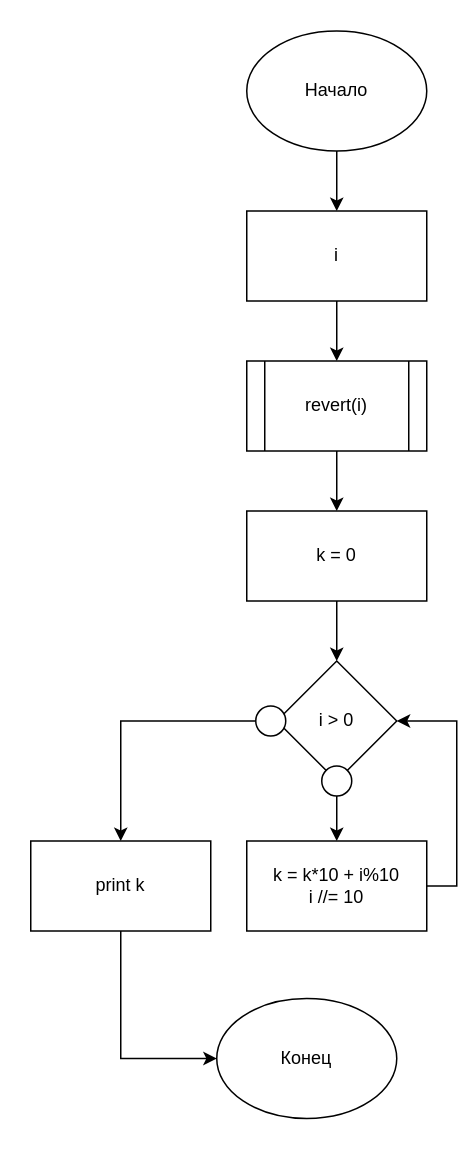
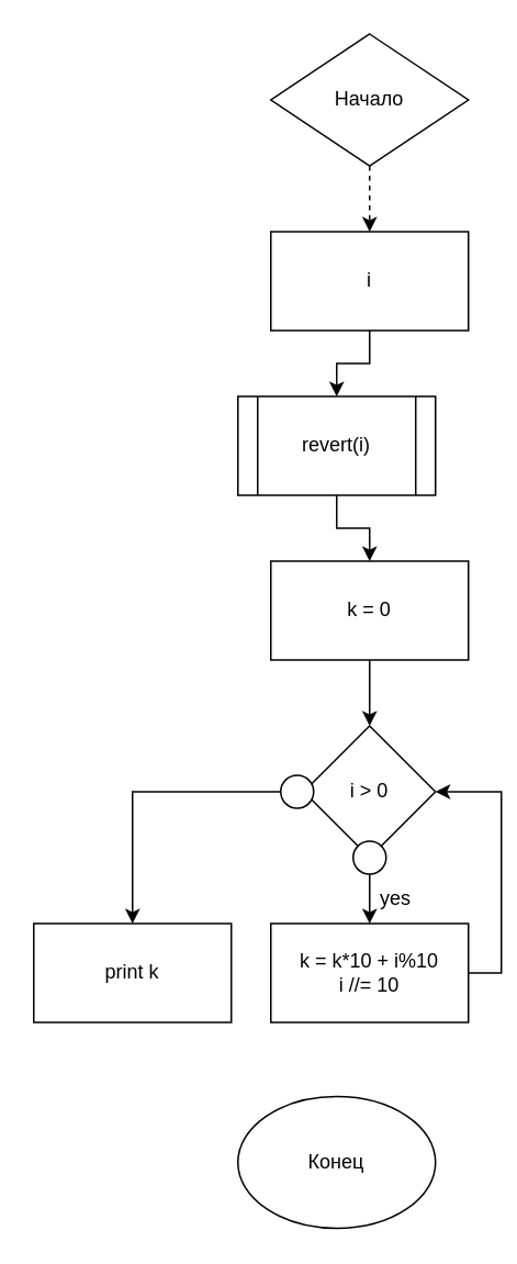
  <mxCell id="0" />
  <mxCell id="1" parent="0" />
- <mxCell id="2" value="" style="edgeStyle=orthogonalEdgeStyle;rounded=0;orthogonalLoop=1;jettySize=auto;html=1;" edge="1" parent="1" source="3" target="5"><mxGeometry relative="1" as="geometry" /></mxCell>
- <mxCell id="3" value="Начало" style="ellipse;whiteSpace=wrap;html=1;" vertex="1" parent="1"><mxGeometry x="164" width="120" height="80" as="geometry" y="20" /></mxCell>
+ <mxCell id="2" value="" style="edgeStyle=orthogonalEdgeStyle;rounded=0;orthogonalLoop=1;jettySize=auto;html=1;dashed=1;" edge="1" parent="1" source="3" target="5"><mxGeometry relative="1" as="geometry" /></mxCell>
+ <mxCell id="3" value="Начало" style="rhombus;whiteSpace=wrap;html=1;" vertex="1" parent="1"><mxGeometry x="164" width="120" height="80" as="geometry" y="20" /></mxCell>
  <mxCell id="4" value="" style="edgeStyle=orthogonalEdgeStyle;rounded=0;orthogonalLoop=1;jettySize=auto;html=1;" edge="1" parent="1" source="5" target="7"><mxGeometry relative="1" as="geometry" /></mxCell>
  <mxCell id="5" value="i" style="rounded=0;whiteSpace=wrap;html=1;" vertex="1" parent="1"><mxGeometry x="164" y="140" width="120" height="60" as="geometry" /></mxCell>
  <mxCell id="6" value="" style="edgeStyle=orthogonalEdgeStyle;rounded=0;orthogonalLoop=1;jettySize=auto;html=1;" edge="1" parent="1" source="7" target="9"><mxGeometry relative="1" as="geometry" /></mxCell>
- <mxCell id="7" value="revert(i)" style="shape=process;whiteSpace=wrap;html=1;backgroundOutline=1;" vertex="1" parent="1"><mxGeometry x="164" y="240" width="120" height="60" as="geometry" /></mxCell>
+ <mxCell id="7" value="revert(i)" style="shape=process;whiteSpace=wrap;html=1;backgroundOutline=1;" vertex="1" parent="1"><mxGeometry x="144" y="240" width="120" height="60" as="geometry" /></mxCell>
  <mxCell id="8" value="" style="edgeStyle=orthogonalEdgeStyle;rounded=0;orthogonalLoop=1;jettySize=auto;html=1;" edge="1" parent="1" source="9" target="10"><mxGeometry relative="1" as="geometry" /></mxCell>
  <mxCell id="9" value="k = 0" style="rounded=0;whiteSpace=wrap;html=1;" vertex="1" parent="1"><mxGeometry x="164" y="340" width="120" height="60" as="geometry" /></mxCell>
  <mxCell id="10" value="i &amp;gt; 0" style="rhombus;whiteSpace=wrap;html=1;" vertex="1" parent="1"><mxGeometry x="184" y="440" width="80" height="80" as="geometry" /></mxCell>
  <mxCell id="11" style="edgeStyle=orthogonalEdgeStyle;rounded=0;orthogonalLoop=1;jettySize=auto;html=1;entryX=0.5;entryY=0;entryDx=0;entryDy=0;" edge="1" parent="1" source="12" target="19"><mxGeometry relative="1" as="geometry" /></mxCell>
  <mxCell id="12" value="" style="ellipse;whiteSpace=wrap;html=1;aspect=fixed;" vertex="1" parent="1"><mxGeometry x="170" y="470" width="20" height="20" as="geometry" /></mxCell>
  <mxCell id="13" value="" style="edgeStyle=orthogonalEdgeStyle;rounded=0;orthogonalLoop=1;jettySize=auto;html=1;" edge="1" parent="1" source="14" target="16"><mxGeometry relative="1" as="geometry" /></mxCell>
  <mxCell id="14" value="" style="ellipse;whiteSpace=wrap;html=1;aspect=fixed;" vertex="1" parent="1"><mxGeometry x="214" y="510" width="20" height="20" as="geometry" /></mxCell>
  <mxCell id="15" style="edgeStyle=orthogonalEdgeStyle;rounded=0;orthogonalLoop=1;jettySize=auto;html=1;entryX=1;entryY=0.5;entryDx=0;entryDy=0;exitX=1;exitY=0.5;exitDx=0;exitDy=0;" edge="1" parent="1" source="16" target="10"><mxGeometry relative="1" as="geometry" /></mxCell>
  <mxCell id="16" value="k = k*10 + i%10&lt;br&gt;i //= 10" style="rounded=0;whiteSpace=wrap;html=1;" vertex="1" parent="1"><mxGeometry x="164" y="560" width="120" height="60" as="geometry" /></mxCell>
- <mxCell id="18" style="edgeStyle=orthogonalEdgeStyle;rounded=0;orthogonalLoop=1;jettySize=auto;html=1;entryX=0;entryY=0.5;entryDx=0;entryDy=0;exitX=0.5;exitY=1;exitDx=0;exitDy=0;" edge="1" parent="1" source="19" target="20"><mxGeometry relative="1" as="geometry" /></mxCell>
+ <mxCell id="17" value="yes" style="text;html=1;strokeColor=none;fillColor=none;align=center;verticalAlign=middle;whiteSpace=wrap;rounded=0;" vertex="1" parent="1"><mxGeometry x="210" y="530" width="60" height="30" as="geometry" /></mxCell>
  <mxCell id="19" value="print k" style="rounded=0;whiteSpace=wrap;html=1;" vertex="1" parent="1"><mxGeometry x="20" y="560" width="120" height="60" as="geometry" /></mxCell>
  <mxCell id="20" value="Конец" style="ellipse;whiteSpace=wrap;html=1;" vertex="1" parent="1"><mxGeometry x="144" y="665" width="120" height="80" as="geometry" /></mxCell>
